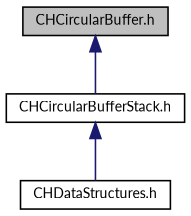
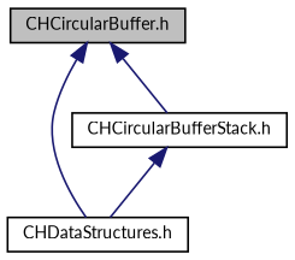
  digraph {
    fontname=Lato
    node [color=black fontname=Lato fontsize=9 shape=record]
    edge [color=midnightblue dir=back fontname=Lato fontsize=9 labelfontname=LucidaGrande labelfontsize=9 style=solid]
    n1 [fillcolor=grey75 fontcolor=black height=0.2 label="CHCircularBuffer.h" style=filled width=0.4]
    n2 [height=0.2 label="CHDataStructures.h" width=0.4]
    n3 [height=0.2 label="CHCircularBufferStack.h" width=0.4]
+   n1 -> n2
    n1 -> n3
    n3 -> n2
  }
